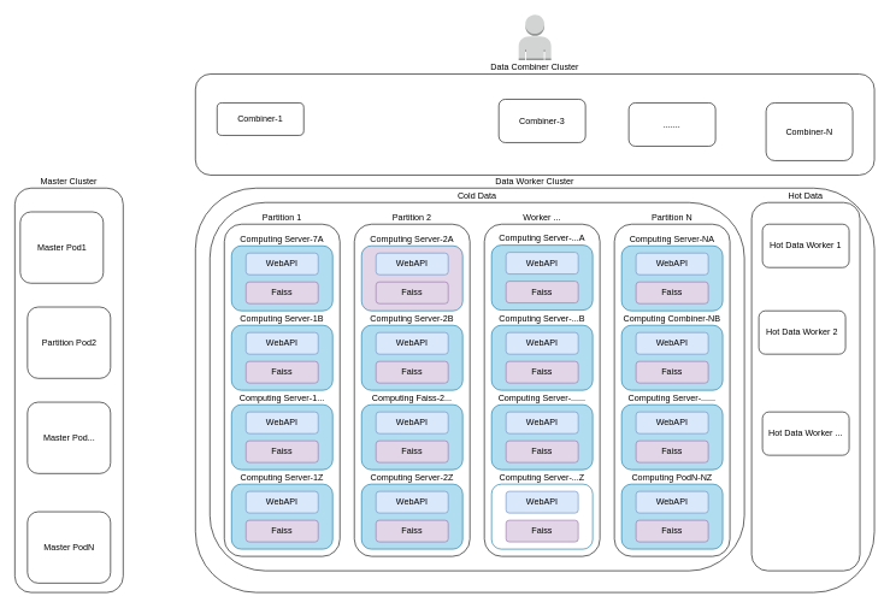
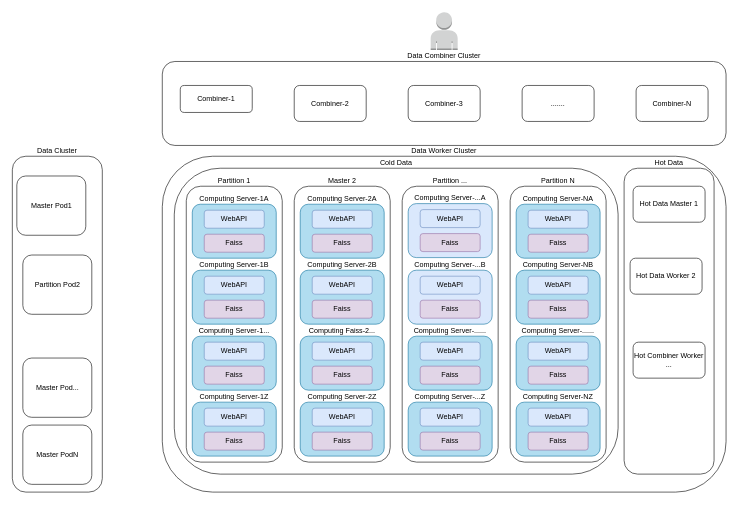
  <mxCell id="0" />
  <mxCell id="1" parent="0" />
  <mxCell id="2" value="Data Worker Cluster" style="rounded=1;whiteSpace=wrap;html=1;labelPosition=center;verticalLabelPosition=top;align=center;verticalAlign=bottom;" vertex="1" parent="1"><mxGeometry x="270" y="260" width="940" height="560" as="geometry" /></mxCell>
  <mxCell id="3" value="" style="outlineConnect=0;dashed=0;verticalLabelPosition=bottom;verticalAlign=top;align=center;html=1;shape=mxgraph.aws3.user;fillColor=#D2D3D3;gradientColor=none;" parent="1" vertex="1"><mxGeometry x="717.5" y="20" width="45" height="63" as="geometry" /></mxCell>
  <mxCell id="4" value="Hot Data" style="rounded=1;whiteSpace=wrap;html=1;labelPosition=center;verticalLabelPosition=top;align=center;verticalAlign=bottom;" vertex="1" parent="1"><mxGeometry x="1040" y="280" width="150" height="510" as="geometry" /></mxCell>
  <mxCell id="5" value="" style="group" vertex="1" connectable="0" parent="1"><mxGeometry x="270" y="102" width="940" height="140" as="geometry" /></mxCell>
  <mxCell id="6" value="Data Combiner Cluster" style="rounded=1;whiteSpace=wrap;html=1;labelPosition=center;verticalLabelPosition=top;align=center;verticalAlign=bottom;" vertex="1" parent="5"><mxGeometry width="940" height="140" as="geometry" /></mxCell>
  <mxCell id="7" value="Combiner-1" style="rounded=1;whiteSpace=wrap;html=1;" vertex="1" parent="5"><mxGeometry x="30" y="40" width="120" height="45" as="geometry" /></mxCell>
- <mxCell id="9" value="&lt;div&gt;Combiner-N&lt;/div&gt;" style="rounded=1;whiteSpace=wrap;html=1;" vertex="1" parent="5"><mxGeometry x="790" y="40" width="120" height="80" as="geometry" /></mxCell>
- <mxCell id="10" value="&lt;div&gt;Combiner-3&lt;/div&gt;" style="rounded=1;whiteSpace=wrap;html=1;" vertex="1" parent="5"><mxGeometry x="420" y="35" width="120" height="60" as="geometry" /></mxCell>
+ <mxCell id="8" value="&lt;div&gt;Combiner-2&lt;/div&gt;" style="rounded=1;whiteSpace=wrap;html=1;" vertex="1" parent="5"><mxGeometry x="220" y="40" width="120" height="60" as="geometry" /></mxCell>
+ <mxCell id="9" value="&lt;div&gt;Combiner-N&lt;/div&gt;" style="rounded=1;whiteSpace=wrap;html=1;" vertex="1" parent="5"><mxGeometry x="790" y="40" width="120" height="60" as="geometry" /></mxCell>
+ <mxCell id="10" value="&lt;div&gt;Combiner-3&lt;/div&gt;" style="rounded=1;whiteSpace=wrap;html=1;" vertex="1" parent="5"><mxGeometry x="410" y="40" width="120" height="60" as="geometry" /></mxCell>
  <mxCell id="11" value="......." style="rounded=1;whiteSpace=wrap;html=1;" vertex="1" parent="5"><mxGeometry x="600" y="40" width="120" height="60" as="geometry" /></mxCell>
  <mxCell id="12" value="" style="group" vertex="1" connectable="0" parent="1"><mxGeometry x="20" y="260" width="150" height="560" as="geometry" /></mxCell>
- <mxCell id="13" value="Master Cluster" style="rounded=1;whiteSpace=wrap;html=1;labelPosition=center;verticalLabelPosition=top;align=center;verticalAlign=bottom;" vertex="1" parent="12"><mxGeometry width="150" height="560" as="geometry" /></mxCell>
+ <mxCell id="13" value="Data Cluster" style="rounded=1;whiteSpace=wrap;html=1;labelPosition=center;verticalLabelPosition=top;align=center;verticalAlign=bottom;" vertex="1" parent="12"><mxGeometry width="150" height="560" as="geometry" /></mxCell>
  <mxCell id="14" value="Master Pod1" style="rounded=1;whiteSpace=wrap;html=1;" vertex="1" parent="12"><mxGeometry x="7.5" y="32.941" width="115" height="98.824" as="geometry" /></mxCell>
  <mxCell id="15" value="Partition Pod2" style="rounded=1;whiteSpace=wrap;html=1;" vertex="1" parent="12"><mxGeometry x="17.5" y="164.706" width="115" height="98.824" as="geometry" /></mxCell>
- <mxCell id="16" value="Master Pod..." style="rounded=1;whiteSpace=wrap;html=1;" vertex="1" parent="12"><mxGeometry x="17.5" y="296.471" width="115" height="98.824" as="geometry" /></mxCell>
+ <mxCell id="16" value="Master Pod..." style="rounded=1;whiteSpace=wrap;html=1;" vertex="1" parent="12"><mxGeometry x="17.5" y="336.471" width="115" height="98.824" as="geometry" /></mxCell>
  <mxCell id="17" value="Master PodN" style="rounded=1;whiteSpace=wrap;html=1;" vertex="1" parent="12"><mxGeometry x="17.5" y="448.235" width="115" height="98.824" as="geometry" /></mxCell>
- <mxCell id="18" value="Hot Data Worker 1" style="rounded=1;whiteSpace=wrap;html=1;" vertex="1" parent="1"><mxGeometry x="1055" y="310" width="120" height="60" as="geometry" /></mxCell>
+ <mxCell id="18" value="Hot Data Master 1" style="rounded=1;whiteSpace=wrap;html=1;" vertex="1" parent="1"><mxGeometry x="1055" y="310" width="120" height="60" as="geometry" /></mxCell>
  <mxCell id="19" value="Hot Data Worker 2" style="rounded=1;whiteSpace=wrap;html=1;" vertex="1" parent="1"><mxGeometry x="1050" y="430" width="120" height="60" as="geometry" /></mxCell>
- <mxCell id="20" value="Hot Data Worker ..." style="rounded=1;whiteSpace=wrap;html=1;" vertex="1" parent="1"><mxGeometry x="1055" y="570" width="120" height="60" as="geometry" /></mxCell>
+ <mxCell id="20" value="Hot Combiner Worker ..." style="rounded=1;whiteSpace=wrap;html=1;" vertex="1" parent="1"><mxGeometry x="1055" y="570" width="120" height="60" as="geometry" /></mxCell>
  <mxCell id="21" value="Cold Data" style="rounded=1;whiteSpace=wrap;html=1;labelPosition=center;verticalLabelPosition=top;align=center;verticalAlign=bottom;" vertex="1" parent="1"><mxGeometry x="290" y="280" width="740" height="510" as="geometry" /></mxCell>
  <mxCell id="22" value="" style="group" vertex="1" connectable="0" parent="1"><mxGeometry x="670" y="310" width="160" height="460" as="geometry" /></mxCell>
- <mxCell id="23" value="Worker ..." style="rounded=1;whiteSpace=wrap;html=1;labelPosition=center;verticalLabelPosition=top;align=center;verticalAlign=bottom;" vertex="1" parent="22"><mxGeometry width="160" height="460" as="geometry" /></mxCell>
+ <mxCell id="23" value="Partition ..." style="rounded=1;whiteSpace=wrap;html=1;labelPosition=center;verticalLabelPosition=top;align=center;verticalAlign=bottom;" vertex="1" parent="22"><mxGeometry width="160" height="460" as="geometry" /></mxCell>
  <mxCell id="24" value="" style="group;fillColor=none;strokeColor=none;" vertex="1" connectable="0" parent="22"><mxGeometry x="10" y="29" width="140" height="90" as="geometry" /></mxCell>
- <mxCell id="25" value="Computing Server-...A" style="rounded=1;whiteSpace=wrap;html=1;labelPosition=center;verticalLabelPosition=top;align=center;verticalAlign=bottom;fillColor=#b1ddf0;strokeColor=#10739e;" vertex="1" parent="24"><mxGeometry width="140" height="90" as="geometry" /></mxCell>
+ <mxCell id="25" value="Computing Server-...A" style="rounded=1;whiteSpace=wrap;html=1;labelPosition=center;verticalLabelPosition=top;align=center;verticalAlign=bottom;fillColor=#dae8fc;strokeColor=#10739e;" vertex="1" parent="24"><mxGeometry width="140" height="90" as="geometry" /></mxCell>
  <mxCell id="26" value="Faiss" style="rounded=1;whiteSpace=wrap;html=1;fillColor=#e1d5e7;strokeColor=#9673a6;" vertex="1" parent="24"><mxGeometry x="20" y="50" width="100" height="30" as="geometry" /></mxCell>
  <mxCell id="27" value="WebAPI" style="rounded=1;whiteSpace=wrap;html=1;fillColor=#dae8fc;strokeColor=#6c8ebf;" vertex="1" parent="24"><mxGeometry x="20" y="10" width="100" height="30" as="geometry" /></mxCell>
  <mxCell id="28" value="" style="group;fillColor=none;strokeColor=none;" vertex="1" connectable="0" parent="22"><mxGeometry x="10" y="140" width="140" height="90" as="geometry" /></mxCell>
- <mxCell id="29" value="Computing Server-...B" style="rounded=1;whiteSpace=wrap;html=1;labelPosition=center;verticalLabelPosition=top;align=center;verticalAlign=bottom;fillColor=#b1ddf0;strokeColor=#10739e;" vertex="1" parent="28"><mxGeometry width="140" height="90" as="geometry" /></mxCell>
+ <mxCell id="29" value="Computing Server-...B" style="rounded=1;whiteSpace=wrap;html=1;labelPosition=center;verticalLabelPosition=top;align=center;verticalAlign=bottom;fillColor=#dae8fc;strokeColor=#10739e;" vertex="1" parent="28"><mxGeometry width="140" height="90" as="geometry" /></mxCell>
  <mxCell id="30" value="Faiss" style="rounded=1;whiteSpace=wrap;html=1;fillColor=#e1d5e7;strokeColor=#9673a6;" vertex="1" parent="28"><mxGeometry x="20" y="50" width="100" height="30" as="geometry" /></mxCell>
  <mxCell id="31" value="WebAPI" style="rounded=1;whiteSpace=wrap;html=1;fillColor=#dae8fc;strokeColor=#6c8ebf;" vertex="1" parent="28"><mxGeometry x="20" y="10" width="100" height="30" as="geometry" /></mxCell>
  <mxCell id="32" value="" style="group;fillColor=#b1ddf0;strokeColor=#10739e;gradientColor=none;rounded=1;" vertex="1" connectable="0" parent="22"><mxGeometry x="10" y="250" width="140" height="90" as="geometry" /></mxCell>
  <mxCell id="33" value="Computing Server-......" style="rounded=1;whiteSpace=wrap;html=1;labelPosition=center;verticalLabelPosition=top;align=center;verticalAlign=bottom;strokeColor=none;fillColor=none;" vertex="1" parent="32"><mxGeometry width="140" height="90" as="geometry" /></mxCell>
  <mxCell id="34" value="Faiss" style="rounded=1;whiteSpace=wrap;html=1;fillColor=#e1d5e7;strokeColor=#9673a6;" vertex="1" parent="32"><mxGeometry x="20" y="50" width="100" height="30" as="geometry" /></mxCell>
  <mxCell id="35" value="WebAPI" style="rounded=1;whiteSpace=wrap;html=1;fillColor=#dae8fc;strokeColor=#6c8ebf;" vertex="1" parent="32"><mxGeometry x="20" y="10" width="100" height="30" as="geometry" /></mxCell>
  <mxCell id="36" value="" style="group" vertex="1" connectable="0" parent="22"><mxGeometry x="10" y="360" width="140" height="90" as="geometry" /></mxCell>
- <mxCell id="37" value="Computing Server-...Z" style="rounded=1;whiteSpace=wrap;html=1;labelPosition=center;verticalLabelPosition=top;align=center;verticalAlign=bottom;fillColor=#ffffff;strokeColor=#10739e;" vertex="1" parent="36"><mxGeometry width="140" height="90" as="geometry" /></mxCell>
+ <mxCell id="37" value="Computing Server-...Z" style="rounded=1;whiteSpace=wrap;html=1;labelPosition=center;verticalLabelPosition=top;align=center;verticalAlign=bottom;fillColor=#b1ddf0;strokeColor=#10739e;" vertex="1" parent="36"><mxGeometry width="140" height="90" as="geometry" /></mxCell>
  <mxCell id="38" value="Faiss" style="rounded=1;whiteSpace=wrap;html=1;fillColor=#e1d5e7;strokeColor=#9673a6;" vertex="1" parent="36"><mxGeometry x="20" y="50" width="100" height="30" as="geometry" /></mxCell>
  <mxCell id="39" value="WebAPI" style="rounded=1;whiteSpace=wrap;html=1;fillColor=#dae8fc;strokeColor=#6c8ebf;" vertex="1" parent="36"><mxGeometry x="20" y="10" width="100" height="30" as="geometry" /></mxCell>
  <mxCell id="40" value="" style="group" vertex="1" connectable="0" parent="1"><mxGeometry x="850" y="310" width="160" height="460" as="geometry" /></mxCell>
  <mxCell id="41" value="Partition N" style="rounded=1;whiteSpace=wrap;html=1;labelPosition=center;verticalLabelPosition=top;align=center;verticalAlign=bottom;" vertex="1" parent="40"><mxGeometry width="160" height="460" as="geometry" /></mxCell>
  <mxCell id="42" value="" style="group" vertex="1" connectable="0" parent="40"><mxGeometry x="10" y="30" width="140" height="90" as="geometry" /></mxCell>
  <mxCell id="43" value="Computing Server-NA" style="rounded=1;whiteSpace=wrap;html=1;labelPosition=center;verticalLabelPosition=top;align=center;verticalAlign=bottom;fillColor=#b1ddf0;strokeColor=#10739e;" vertex="1" parent="42"><mxGeometry width="140" height="90" as="geometry" /></mxCell>
  <mxCell id="44" value="Faiss" style="rounded=1;whiteSpace=wrap;html=1;fillColor=#e1d5e7;strokeColor=#9673a6;" vertex="1" parent="42"><mxGeometry x="20" y="50" width="100" height="30" as="geometry" /></mxCell>
  <mxCell id="45" value="WebAPI" style="rounded=1;whiteSpace=wrap;html=1;fillColor=#dae8fc;strokeColor=#6c8ebf;" vertex="1" parent="42"><mxGeometry x="20" y="10" width="100" height="30" as="geometry" /></mxCell>
  <mxCell id="46" value="" style="group" vertex="1" connectable="0" parent="40"><mxGeometry x="10" y="140" width="140" height="90" as="geometry" /></mxCell>
- <mxCell id="47" value="Computing Combiner-NB" style="rounded=1;whiteSpace=wrap;html=1;labelPosition=center;verticalLabelPosition=top;align=center;verticalAlign=bottom;fillColor=#b1ddf0;strokeColor=#10739e;" vertex="1" parent="46"><mxGeometry width="140" height="90" as="geometry" /></mxCell>
+ <mxCell id="47" value="Computing Server-NB" style="rounded=1;whiteSpace=wrap;html=1;labelPosition=center;verticalLabelPosition=top;align=center;verticalAlign=bottom;fillColor=#b1ddf0;strokeColor=#10739e;" vertex="1" parent="46"><mxGeometry width="140" height="90" as="geometry" /></mxCell>
  <mxCell id="48" value="Faiss" style="rounded=1;whiteSpace=wrap;html=1;fillColor=#e1d5e7;strokeColor=#9673a6;" vertex="1" parent="46"><mxGeometry x="20" y="50" width="100" height="30" as="geometry" /></mxCell>
  <mxCell id="49" value="WebAPI" style="rounded=1;whiteSpace=wrap;html=1;fillColor=#dae8fc;strokeColor=#6c8ebf;" vertex="1" parent="46"><mxGeometry x="20" y="10" width="100" height="30" as="geometry" /></mxCell>
  <mxCell id="50" value="" style="group" vertex="1" connectable="0" parent="40"><mxGeometry x="10" y="250" width="140" height="90" as="geometry" /></mxCell>
  <mxCell id="51" value="Computing Server-......" style="rounded=1;whiteSpace=wrap;html=1;labelPosition=center;verticalLabelPosition=top;align=center;verticalAlign=bottom;fillColor=#b1ddf0;strokeColor=#10739e;" vertex="1" parent="50"><mxGeometry width="140" height="90" as="geometry" /></mxCell>
  <mxCell id="52" value="Faiss" style="rounded=1;whiteSpace=wrap;html=1;fillColor=#e1d5e7;strokeColor=#9673a6;" vertex="1" parent="50"><mxGeometry x="20" y="50" width="100" height="30" as="geometry" /></mxCell>
  <mxCell id="53" value="WebAPI" style="rounded=1;whiteSpace=wrap;html=1;fillColor=#dae8fc;strokeColor=#6c8ebf;" vertex="1" parent="50"><mxGeometry x="20" y="10" width="100" height="30" as="geometry" /></mxCell>
  <mxCell id="54" value="" style="group" vertex="1" connectable="0" parent="40"><mxGeometry x="10" y="360" width="140" height="90" as="geometry" /></mxCell>
- <mxCell id="55" value="Computing PodN-NZ" style="rounded=1;whiteSpace=wrap;html=1;labelPosition=center;verticalLabelPosition=top;align=center;verticalAlign=bottom;fillColor=#b1ddf0;strokeColor=#10739e;" vertex="1" parent="54"><mxGeometry width="140" height="90" as="geometry" /></mxCell>
+ <mxCell id="55" value="Computing Server-NZ" style="rounded=1;whiteSpace=wrap;html=1;labelPosition=center;verticalLabelPosition=top;align=center;verticalAlign=bottom;fillColor=#b1ddf0;strokeColor=#10739e;" vertex="1" parent="54"><mxGeometry width="140" height="90" as="geometry" /></mxCell>
  <mxCell id="56" value="Faiss" style="rounded=1;whiteSpace=wrap;html=1;fillColor=#e1d5e7;strokeColor=#9673a6;" vertex="1" parent="54"><mxGeometry x="20" y="50" width="100" height="30" as="geometry" /></mxCell>
  <mxCell id="57" value="WebAPI" style="rounded=1;whiteSpace=wrap;html=1;fillColor=#dae8fc;strokeColor=#6c8ebf;" vertex="1" parent="54"><mxGeometry x="20" y="10" width="100" height="30" as="geometry" /></mxCell>
  <mxCell id="58" value="Partition 1" style="rounded=1;whiteSpace=wrap;html=1;labelPosition=center;verticalLabelPosition=top;align=center;verticalAlign=bottom;" vertex="1" parent="1"><mxGeometry x="310" y="310" width="160" height="460" as="geometry" /></mxCell>
  <mxCell id="59" value="" style="group" vertex="1" connectable="0" parent="1"><mxGeometry x="320" y="450" width="140" height="90" as="geometry" /></mxCell>
  <mxCell id="60" value="" style="group" vertex="1" connectable="0" parent="59"><mxGeometry width="140" height="90" as="geometry" /></mxCell>
  <mxCell id="61" value="Computing Server-1B" style="rounded=1;whiteSpace=wrap;html=1;labelPosition=center;verticalLabelPosition=top;align=center;verticalAlign=bottom;fillColor=#b1ddf0;strokeColor=#10739e;" vertex="1" parent="60"><mxGeometry width="140" height="90" as="geometry" /></mxCell>
  <mxCell id="62" value="Faiss" style="rounded=1;whiteSpace=wrap;html=1;fillColor=#e1d5e7;strokeColor=#9673a6;" vertex="1" parent="60"><mxGeometry x="20" y="50" width="100" height="30" as="geometry" /></mxCell>
  <mxCell id="63" value="WebAPI" style="rounded=1;whiteSpace=wrap;html=1;fillColor=#dae8fc;strokeColor=#6c8ebf;" vertex="1" parent="60"><mxGeometry x="20" y="10" width="100" height="30" as="geometry" /></mxCell>
  <mxCell id="64" value="" style="group" vertex="1" connectable="0" parent="1"><mxGeometry x="320" y="340" width="140" height="90" as="geometry" /></mxCell>
- <mxCell id="65" value="Computing Server-7A" style="rounded=1;whiteSpace=wrap;html=1;labelPosition=center;verticalLabelPosition=top;align=center;verticalAlign=bottom;fillColor=#b1ddf0;strokeColor=#10739e;" vertex="1" parent="64"><mxGeometry width="140" height="90" as="geometry" /></mxCell>
+ <mxCell id="65" value="Computing Server-1A" style="rounded=1;whiteSpace=wrap;html=1;labelPosition=center;verticalLabelPosition=top;align=center;verticalAlign=bottom;fillColor=#b1ddf0;strokeColor=#10739e;" vertex="1" parent="64"><mxGeometry width="140" height="90" as="geometry" /></mxCell>
  <mxCell id="66" value="Faiss" style="rounded=1;whiteSpace=wrap;html=1;fillColor=#e1d5e7;strokeColor=#9673a6;" vertex="1" parent="64"><mxGeometry x="20" y="50" width="100" height="30" as="geometry" /></mxCell>
  <mxCell id="67" value="WebAPI" style="rounded=1;whiteSpace=wrap;html=1;fillColor=#dae8fc;strokeColor=#6c8ebf;" vertex="1" parent="64"><mxGeometry x="20" y="10" width="100" height="30" as="geometry" /></mxCell>
  <mxCell id="68" value="" style="group" vertex="1" connectable="0" parent="1"><mxGeometry x="320" y="560" width="140" height="90" as="geometry" /></mxCell>
  <mxCell id="69" value="Computing Server-1..." style="rounded=1;whiteSpace=wrap;html=1;labelPosition=center;verticalLabelPosition=top;align=center;verticalAlign=bottom;fillColor=#b1ddf0;strokeColor=#10739e;" vertex="1" parent="68"><mxGeometry width="140" height="90" as="geometry" /></mxCell>
  <mxCell id="70" value="Faiss" style="rounded=1;whiteSpace=wrap;html=1;fillColor=#e1d5e7;strokeColor=#9673a6;" vertex="1" parent="68"><mxGeometry x="20" y="50" width="100" height="30" as="geometry" /></mxCell>
  <mxCell id="71" value="WebAPI" style="rounded=1;whiteSpace=wrap;html=1;fillColor=#dae8fc;strokeColor=#6c8ebf;" vertex="1" parent="68"><mxGeometry x="20" y="10" width="100" height="30" as="geometry" /></mxCell>
  <mxCell id="72" value="" style="group" vertex="1" connectable="0" parent="1"><mxGeometry x="320" y="670" width="140" height="90" as="geometry" /></mxCell>
  <mxCell id="73" value="Computing Server-1Z" style="rounded=1;whiteSpace=wrap;html=1;labelPosition=center;verticalLabelPosition=top;align=center;verticalAlign=bottom;fillColor=#b1ddf0;strokeColor=#10739e;" vertex="1" parent="72"><mxGeometry width="140" height="90" as="geometry" /></mxCell>
  <mxCell id="74" value="Faiss" style="rounded=1;whiteSpace=wrap;html=1;fillColor=#e1d5e7;strokeColor=#9673a6;" vertex="1" parent="72"><mxGeometry x="20" y="50" width="100" height="30" as="geometry" /></mxCell>
  <mxCell id="75" value="WebAPI" style="rounded=1;whiteSpace=wrap;html=1;fillColor=#dae8fc;strokeColor=#6c8ebf;" vertex="1" parent="72"><mxGeometry x="20" y="10" width="100" height="30" as="geometry" /></mxCell>
- <mxCell id="76" value="Partition 2" style="rounded=1;whiteSpace=wrap;html=1;labelPosition=center;verticalLabelPosition=top;align=center;verticalAlign=bottom;" vertex="1" parent="1"><mxGeometry x="490" y="310" width="160" height="460" as="geometry" /></mxCell>
+ <mxCell id="76" value="Master 2" style="rounded=1;whiteSpace=wrap;html=1;labelPosition=center;verticalLabelPosition=top;align=center;verticalAlign=bottom;" vertex="1" parent="1"><mxGeometry x="490" y="310" width="160" height="460" as="geometry" /></mxCell>
  <mxCell id="77" value="" style="group" vertex="1" connectable="0" parent="1"><mxGeometry x="500" y="340" width="140" height="90" as="geometry" /></mxCell>
  <mxCell id="78" value="" style="group" vertex="1" connectable="0" parent="77"><mxGeometry width="140" height="90" as="geometry" /></mxCell>
- <mxCell id="79" value="Computing Server-2A" style="rounded=1;whiteSpace=wrap;html=1;labelPosition=center;verticalLabelPosition=top;align=center;verticalAlign=bottom;fillColor=#e1d5e7;strokeColor=#10739e;" vertex="1" parent="78"><mxGeometry width="140" height="90" as="geometry" /></mxCell>
+ <mxCell id="79" value="Computing Server-2A" style="rounded=1;whiteSpace=wrap;html=1;labelPosition=center;verticalLabelPosition=top;align=center;verticalAlign=bottom;fillColor=#b1ddf0;strokeColor=#10739e;" vertex="1" parent="78"><mxGeometry width="140" height="90" as="geometry" /></mxCell>
  <mxCell id="80" value="Faiss" style="rounded=1;whiteSpace=wrap;html=1;fillColor=#e1d5e7;strokeColor=#9673a6;" vertex="1" parent="78"><mxGeometry x="20" y="50" width="100" height="30" as="geometry" /></mxCell>
  <mxCell id="81" value="WebAPI" style="rounded=1;whiteSpace=wrap;html=1;fillColor=#dae8fc;strokeColor=#6c8ebf;" vertex="1" parent="78"><mxGeometry x="20" y="10" width="100" height="30" as="geometry" /></mxCell>
  <mxCell id="82" value="" style="group" vertex="1" connectable="0" parent="1"><mxGeometry x="500" y="670" width="140" height="90" as="geometry" /></mxCell>
  <mxCell id="83" value="" style="group" vertex="1" connectable="0" parent="82"><mxGeometry width="140" height="90" as="geometry" /></mxCell>
  <mxCell id="84" value="Computing Server-2Z" style="rounded=1;whiteSpace=wrap;html=1;labelPosition=center;verticalLabelPosition=top;align=center;verticalAlign=bottom;fillColor=#b1ddf0;strokeColor=#10739e;" vertex="1" parent="83"><mxGeometry width="140" height="90" as="geometry" /></mxCell>
  <mxCell id="85" value="Faiss" style="rounded=1;whiteSpace=wrap;html=1;fillColor=#e1d5e7;strokeColor=#9673a6;" vertex="1" parent="83"><mxGeometry x="20" y="50" width="100" height="30" as="geometry" /></mxCell>
  <mxCell id="86" value="WebAPI" style="rounded=1;whiteSpace=wrap;html=1;fillColor=#dae8fc;strokeColor=#6c8ebf;" vertex="1" parent="83"><mxGeometry x="20" y="10" width="100" height="30" as="geometry" /></mxCell>
  <mxCell id="87" value="" style="group" vertex="1" connectable="0" parent="1"><mxGeometry x="500" y="450" width="140" height="90" as="geometry" /></mxCell>
  <mxCell id="88" value="Computing Server-2B" style="rounded=1;whiteSpace=wrap;html=1;labelPosition=center;verticalLabelPosition=top;align=center;verticalAlign=bottom;fillColor=#b1ddf0;strokeColor=#10739e;" vertex="1" parent="87"><mxGeometry width="140" height="90" as="geometry" /></mxCell>
  <mxCell id="89" value="Faiss" style="rounded=1;whiteSpace=wrap;html=1;fillColor=#e1d5e7;strokeColor=#9673a6;" vertex="1" parent="87"><mxGeometry x="20" y="50" width="100" height="30" as="geometry" /></mxCell>
  <mxCell id="90" value="WebAPI" style="rounded=1;whiteSpace=wrap;html=1;fillColor=#dae8fc;strokeColor=#6c8ebf;" vertex="1" parent="87"><mxGeometry x="20" y="10" width="100" height="30" as="geometry" /></mxCell>
  <mxCell id="91" value="" style="group" vertex="1" connectable="0" parent="1"><mxGeometry x="500" y="560" width="140" height="90" as="geometry" /></mxCell>
  <mxCell id="92" value="Computing Faiss-2..." style="rounded=1;whiteSpace=wrap;html=1;labelPosition=center;verticalLabelPosition=top;align=center;verticalAlign=bottom;fillColor=#b1ddf0;strokeColor=#10739e;" vertex="1" parent="91"><mxGeometry width="140" height="90" as="geometry" /></mxCell>
  <mxCell id="93" value="Faiss" style="rounded=1;whiteSpace=wrap;html=1;fillColor=#e1d5e7;strokeColor=#9673a6;" vertex="1" parent="91"><mxGeometry x="20" y="50" width="100" height="30" as="geometry" /></mxCell>
  <mxCell id="94" value="WebAPI" style="rounded=1;whiteSpace=wrap;html=1;fillColor=#dae8fc;strokeColor=#6c8ebf;" vertex="1" parent="91"><mxGeometry x="20" y="10" width="100" height="30" as="geometry" /></mxCell>
